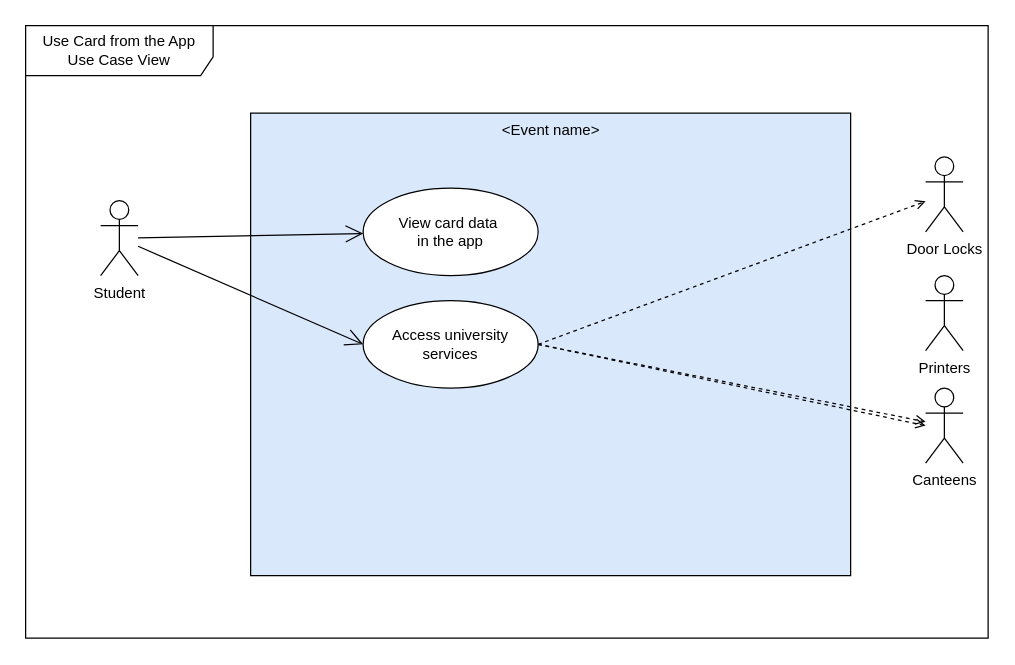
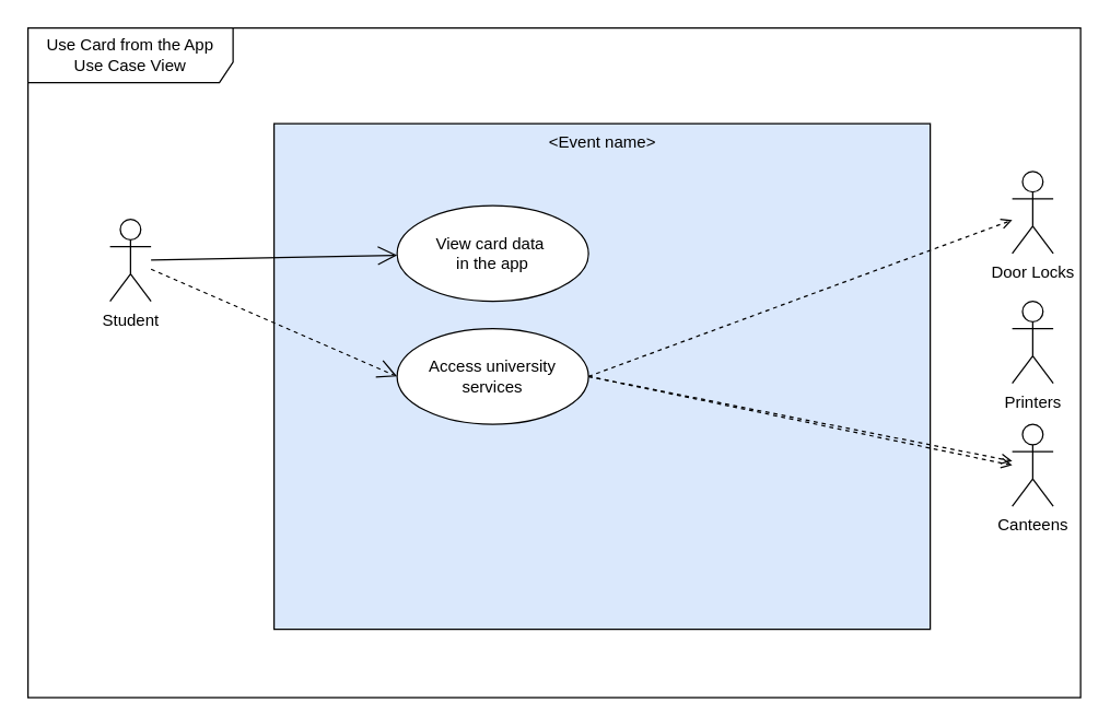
  <mxCell id="0" />
  <mxCell id="1" parent="0" />
  <mxCell id="2" value="Use Card from the App&lt;br&gt;Use Case View" style="shape=umlFrame;whiteSpace=wrap;html=1;width=150;height=40;" parent="1" vertex="1"><mxGeometry x="20" y="20" width="770" height="490" as="geometry" /></mxCell>
  <mxCell id="3" value="&amp;lt;Event name&amp;gt;" style="html=1;verticalAlign=top;fillColor=#dae8fc;" parent="1" vertex="1"><mxGeometry x="200" y="90" width="480" height="370" as="geometry" /></mxCell>
  <mxCell id="4" value="&lt;div&gt;Student&lt;/div&gt;" style="shape=umlActor;verticalLabelPosition=bottom;verticalAlign=top;html=1;outlineConnect=0;fillColor=rgb(255, 255, 255);strokeColor=rgb(0, 0, 0);fontColor=rgb(0, 0, 0);" parent="1" vertex="1"><mxGeometry x="80" y="160" width="30" height="60" as="geometry" /></mxCell>
  <mxCell id="5" value="View card data&amp;nbsp;&lt;br&gt;in the app" style="ellipse;whiteSpace=wrap;html=1;" parent="1" vertex="1"><mxGeometry x="290" y="150" width="140" height="70" as="geometry" /></mxCell>
  <mxCell id="6" value="Access university services" style="ellipse;whiteSpace=wrap;html=1;" parent="1" vertex="1"><mxGeometry x="290" y="240" width="140" height="70" as="geometry" /></mxCell>
  <mxCell id="7" value="Door Locks" style="shape=umlActor;verticalLabelPosition=bottom;verticalAlign=top;html=1;outlineConnect=0;fillColor=rgb(255, 255, 255);strokeColor=rgb(0, 0, 0);fontColor=rgb(0, 0, 0);" parent="1" vertex="1"><mxGeometry x="740" y="125" width="30" height="60" as="geometry" /></mxCell>
  <mxCell id="8" value="" style="rounded=0;orthogonalLoop=1;jettySize=auto;html=1;dashed=1;startArrow=none;startFill=0;endArrow=open;endFill=0;exitX=1;exitY=0.5;exitDx=0;exitDy=0;" parent="1" source="6" target="7" edge="1"><mxGeometry relative="1" as="geometry"><mxPoint x="280" as="sourcePoint" y="-60" /></mxGeometry></mxCell>
  <mxCell id="9" value="" style="endArrow=open;endFill=1;endSize=12;html=1;rounded=0;" parent="1" source="4" target="5" edge="1"><mxGeometry width="160" relative="1" as="geometry"><mxPoint x="200" y="400" as="sourcePoint" /><mxPoint x="360" y="400" as="targetPoint" /></mxGeometry></mxCell>
- <mxCell id="10" value="" style="endArrow=open;endFill=1;endSize=12;html=1;rounded=0;entryX=0;entryY=0.5;entryDx=0;entryDy=0;" parent="1" source="4" target="6" edge="1"><mxGeometry width="160" relative="1" as="geometry"><mxPoint x="30" y="198.585" as="sourcePoint" /><mxPoint x="211.214" y="181.489" as="targetPoint" /></mxGeometry></mxCell>
+ <mxCell id="10" value="" style="endArrow=open;endFill=1;endSize=12;html=1;rounded=0;entryX=0;entryY=0.5;entryDx=0;entryDy=0;dashed=1;" parent="1" source="4" target="6" edge="1"><mxGeometry width="160" relative="1" as="geometry"><mxPoint x="30" y="198.585" as="sourcePoint" /><mxPoint x="211.214" y="181.489" as="targetPoint" /></mxGeometry></mxCell>
  <mxCell id="11" value="Printers" style="shape=umlActor;verticalLabelPosition=bottom;verticalAlign=top;html=1;outlineConnect=0;fillColor=rgb(255, 255, 255);strokeColor=rgb(0, 0, 0);fontColor=rgb(0, 0, 0);" parent="1" vertex="1"><mxGeometry x="740" y="220" width="30" height="60" as="geometry" /></mxCell>
  <mxCell id="12" value="Canteens" style="shape=umlActor;verticalLabelPosition=bottom;verticalAlign=top;html=1;outlineConnect=0;fillColor=rgb(255, 255, 255);strokeColor=rgb(0, 0, 0);fontColor=rgb(0, 0, 0);" parent="1" vertex="1"><mxGeometry x="740" y="310" width="30" height="60" as="geometry" /></mxCell>
  <mxCell id="13" value="" style="rounded=0;orthogonalLoop=1;jettySize=auto;html=1;dashed=1;startArrow=none;startFill=0;endArrow=open;endFill=0;exitX=1;exitY=0.5;exitDx=0;exitDy=0;" parent="1" source="6" target="12" edge="1"><mxGeometry relative="1" as="geometry"><mxPoint x="350" y="265" as="sourcePoint" /><mxPoint x="860" y="210" as="targetPoint" /></mxGeometry></mxCell>
  <mxCell id="14" value="" style="rounded=0;orthogonalLoop=1;jettySize=auto;html=1;dashed=1;startArrow=none;startFill=0;endArrow=open;endFill=0;exitX=1;exitY=0.5;exitDx=0;exitDy=0;" parent="1" source="6" edge="1"><mxGeometry relative="1" as="geometry"><mxPoint x="350" y="265" as="sourcePoint" /><mxPoint x="740" y="340" as="targetPoint" /></mxGeometry></mxCell>
